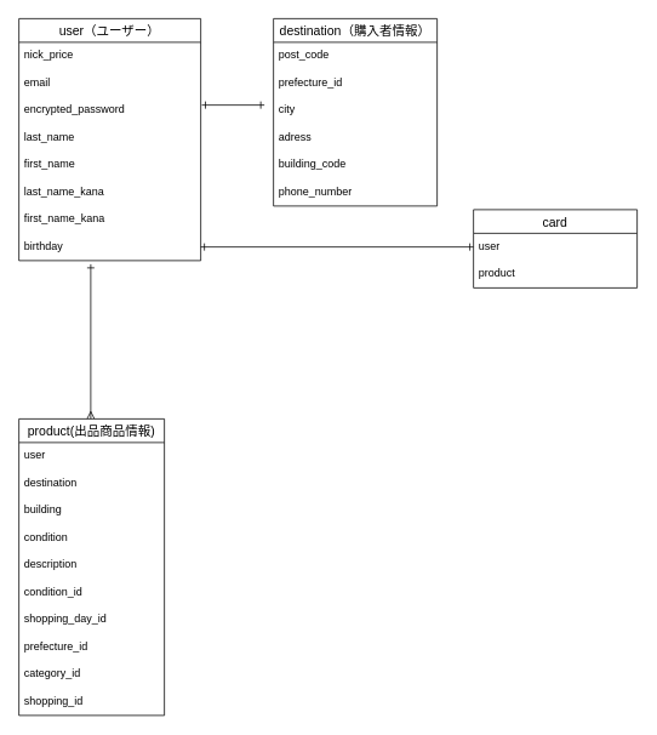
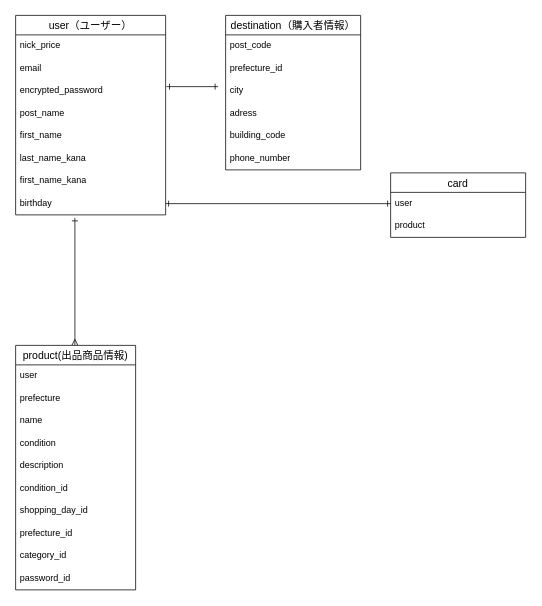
  <mxCell id="0" />
  <mxCell id="1" parent="0" />
  <mxCell id="2" value="user（ユーザー）" style="swimlane;fontStyle=0;childLayout=stackLayout;horizontal=1;startSize=26;horizontalStack=0;resizeParent=1;resizeParentMax=0;resizeLast=0;collapsible=1;marginBottom=0;align=center;fontSize=14;rounded=0;" parent="1" vertex="1"><mxGeometry x="20" y="20" width="200" height="266" as="geometry" /></mxCell>
  <mxCell id="3" value="nick_price " style="text;strokeColor=none;fillColor=none;spacingLeft=4;spacingRight=4;overflow=hidden;rotatable=0;points=[[0,0.5],[1,0.5]];portConstraint=eastwest;fontSize=12;rounded=0;" parent="2" vertex="1"><mxGeometry y="26" width="200" height="30" as="geometry" /></mxCell>
  <mxCell id="4" value="email" style="text;strokeColor=none;fillColor=none;spacingLeft=4;spacingRight=4;overflow=hidden;rotatable=0;points=[[0,0.5],[1,0.5]];portConstraint=eastwest;fontSize=12;rounded=0;" parent="2" vertex="1"><mxGeometry y="56" width="200" height="30" as="geometry" /></mxCell>
  <mxCell id="5" value="encrypted_password" style="text;strokeColor=none;fillColor=none;spacingLeft=4;spacingRight=4;overflow=hidden;rotatable=0;points=[[0,0.5],[1,0.5]];portConstraint=eastwest;fontSize=12;rounded=0;" parent="2" vertex="1"><mxGeometry y="86" width="200" height="30" as="geometry" /></mxCell>
- <mxCell id="6" value="last_name" style="text;strokeColor=none;fillColor=none;spacingLeft=4;spacingRight=4;overflow=hidden;rotatable=0;points=[[0,0.5],[1,0.5]];portConstraint=eastwest;fontSize=12;" vertex="1" parent="2"><mxGeometry y="116" width="200" height="30" as="geometry" /></mxCell>
+ <mxCell id="6" value="post_name" style="text;strokeColor=none;fillColor=none;spacingLeft=4;spacingRight=4;overflow=hidden;rotatable=0;points=[[0,0.5],[1,0.5]];portConstraint=eastwest;fontSize=12;" vertex="1" parent="2"><mxGeometry y="116" width="200" height="30" as="geometry" /></mxCell>
  <mxCell id="7" value="first_name" style="text;strokeColor=none;fillColor=none;spacingLeft=4;spacingRight=4;overflow=hidden;rotatable=0;points=[[0,0.5],[1,0.5]];portConstraint=eastwest;fontSize=12;" vertex="1" parent="2"><mxGeometry y="146" width="200" height="30" as="geometry" /></mxCell>
  <mxCell id="8" value="last_name_kana" style="text;strokeColor=none;fillColor=none;spacingLeft=4;spacingRight=4;overflow=hidden;rotatable=0;points=[[0,0.5],[1,0.5]];portConstraint=eastwest;fontSize=12;" vertex="1" parent="2"><mxGeometry y="176" width="200" height="30" as="geometry" /></mxCell>
  <mxCell id="9" value="first_name_kana" style="text;strokeColor=none;fillColor=none;spacingLeft=4;spacingRight=4;overflow=hidden;rotatable=0;points=[[0,0.5],[1,0.5]];portConstraint=eastwest;fontSize=12;" vertex="1" parent="2"><mxGeometry y="206" width="200" height="30" as="geometry" /></mxCell>
  <mxCell id="10" value="birthday" style="text;strokeColor=none;fillColor=none;spacingLeft=4;spacingRight=4;overflow=hidden;rotatable=0;points=[[0,0.5],[1,0.5]];portConstraint=eastwest;fontSize=12;rounded=0;" parent="2" vertex="1"><mxGeometry y="236" width="200" height="30" as="geometry" /></mxCell>
  <mxCell id="11" style="edgeStyle=none;html=1;entryX=0.395;entryY=1.133;entryDx=0;entryDy=0;entryPerimeter=0;startArrow=ERmany;startFill=0;endArrow=ERone;endFill=0;" parent="1" target="10" edge="1"><mxGeometry relative="1" as="geometry"><mxPoint x="99" y="460" as="sourcePoint" /></mxGeometry></mxCell>
  <mxCell id="12" value="product(出品商品情報)" style="swimlane;fontStyle=0;childLayout=stackLayout;horizontal=1;startSize=26;horizontalStack=0;resizeParent=1;resizeParentMax=0;resizeLast=0;collapsible=1;marginBottom=0;align=center;fontSize=14;rounded=0;strokeColor=default;direction=east;perimeterSpacing=0;" parent="1" vertex="1"><mxGeometry x="20" y="460" width="160" height="326" as="geometry" /></mxCell>
  <mxCell id="13" value="user" style="text;strokeColor=none;fillColor=none;spacingLeft=4;spacingRight=4;overflow=hidden;rotatable=0;points=[[0,0.5],[1,0.5]];portConstraint=eastwest;fontSize=12;rounded=0;" parent="12" vertex="1"><mxGeometry y="26" width="160" height="30" as="geometry" /></mxCell>
- <mxCell id="14" value="destination" style="text;strokeColor=none;fillColor=none;spacingLeft=4;spacingRight=4;overflow=hidden;rotatable=0;points=[[0,0.5],[1,0.5]];portConstraint=eastwest;fontSize=12;" vertex="1" parent="12"><mxGeometry y="56" width="160" height="30" as="geometry" /></mxCell>
- <mxCell id="15" value="building" style="text;strokeColor=none;fillColor=none;spacingLeft=4;spacingRight=4;overflow=hidden;rotatable=0;points=[[0,0.5],[1,0.5]];portConstraint=eastwest;fontSize=12;rounded=0;" parent="12" vertex="1"><mxGeometry y="86" width="160" height="30" as="geometry" /></mxCell>
+ <mxCell id="14" value="prefecture" style="text;strokeColor=none;fillColor=none;spacingLeft=4;spacingRight=4;overflow=hidden;rotatable=0;points=[[0,0.5],[1,0.5]];portConstraint=eastwest;fontSize=12;" vertex="1" parent="12"><mxGeometry y="56" width="160" height="30" as="geometry" /></mxCell>
+ <mxCell id="15" value="name" style="text;strokeColor=none;fillColor=none;spacingLeft=4;spacingRight=4;overflow=hidden;rotatable=0;points=[[0,0.5],[1,0.5]];portConstraint=eastwest;fontSize=12;rounded=0;" parent="12" vertex="1"><mxGeometry y="86" width="160" height="30" as="geometry" /></mxCell>
  <mxCell id="16" value="condition" style="text;strokeColor=none;fillColor=none;spacingLeft=4;spacingRight=4;overflow=hidden;rotatable=0;points=[[0,0.5],[1,0.5]];portConstraint=eastwest;fontSize=12;rounded=0;" parent="12" vertex="1"><mxGeometry y="116" width="160" height="30" as="geometry" /></mxCell>
  <mxCell id="17" value="description&#10;" style="text;strokeColor=none;fillColor=none;spacingLeft=4;spacingRight=4;overflow=hidden;rotatable=0;points=[[0,0.5],[1,0.5]];portConstraint=eastwest;fontSize=12;" parent="12" vertex="1"><mxGeometry y="146" width="160" height="30" as="geometry" /></mxCell>
  <mxCell id="18" value="condition_id" style="text;strokeColor=none;fillColor=none;spacingLeft=4;spacingRight=4;overflow=hidden;rotatable=0;points=[[0,0.5],[1,0.5]];portConstraint=eastwest;fontSize=12;" vertex="1" parent="12"><mxGeometry y="176" width="160" height="30" as="geometry" /></mxCell>
  <mxCell id="19" value="shopping_day_id" style="text;strokeColor=none;fillColor=none;spacingLeft=4;spacingRight=4;overflow=hidden;rotatable=0;points=[[0,0.5],[1,0.5]];portConstraint=eastwest;fontSize=12;rounded=0;" parent="12" vertex="1"><mxGeometry y="206" width="160" height="30" as="geometry" /></mxCell>
  <mxCell id="20" value="prefecture_id" style="text;strokeColor=none;fillColor=none;spacingLeft=4;spacingRight=4;overflow=hidden;rotatable=0;points=[[0,0.5],[1,0.5]];portConstraint=eastwest;fontSize=12;rounded=0;" parent="12" vertex="1"><mxGeometry y="236" width="160" height="30" as="geometry" /></mxCell>
  <mxCell id="21" value="category_id" style="text;strokeColor=none;fillColor=none;spacingLeft=4;spacingRight=4;overflow=hidden;rotatable=0;points=[[0,0.5],[1,0.5]];portConstraint=eastwest;fontSize=12;rounded=0;" parent="12" vertex="1"><mxGeometry y="266" width="160" height="30" as="geometry" /></mxCell>
- <mxCell id="22" value="shopping_id" style="text;strokeColor=none;fillColor=none;spacingLeft=4;spacingRight=4;overflow=hidden;rotatable=0;points=[[0,0.5],[1,0.5]];portConstraint=eastwest;fontSize=12;rounded=0;" parent="12" vertex="1"><mxGeometry y="296" width="160" height="30" as="geometry" /></mxCell>
+ <mxCell id="22" value="password_id" style="text;strokeColor=none;fillColor=none;spacingLeft=4;spacingRight=4;overflow=hidden;rotatable=0;points=[[0,0.5],[1,0.5]];portConstraint=eastwest;fontSize=12;rounded=0;" parent="12" vertex="1"><mxGeometry y="296" width="160" height="30" as="geometry" /></mxCell>
  <mxCell id="23" value="destination（購入者情報）" style="swimlane;fontStyle=0;childLayout=stackLayout;horizontal=1;startSize=26;horizontalStack=0;resizeParent=1;resizeParentMax=0;resizeLast=0;collapsible=1;marginBottom=0;align=center;fontSize=14;rounded=0;" parent="1" vertex="1"><mxGeometry x="300" y="20" width="180" height="206" as="geometry" /></mxCell>
  <mxCell id="24" value="post_code" style="text;strokeColor=none;fillColor=none;spacingLeft=4;spacingRight=4;overflow=hidden;rotatable=0;points=[[0,0.5],[1,0.5]];portConstraint=eastwest;fontSize=12;rounded=0;" parent="23" vertex="1"><mxGeometry y="26" width="180" height="30" as="geometry" /></mxCell>
  <mxCell id="25" value="prefecture_id" style="text;strokeColor=none;fillColor=none;spacingLeft=4;spacingRight=4;overflow=hidden;rotatable=0;points=[[0,0.5],[1,0.5]];portConstraint=eastwest;fontSize=12;rounded=0;" parent="23" vertex="1"><mxGeometry y="56" width="180" height="30" as="geometry" /></mxCell>
  <mxCell id="26" value="city" style="text;strokeColor=none;fillColor=none;spacingLeft=4;spacingRight=4;overflow=hidden;rotatable=0;points=[[0,0.5],[1,0.5]];portConstraint=eastwest;fontSize=12;rounded=0;" parent="23" vertex="1"><mxGeometry y="86" width="180" height="30" as="geometry" /></mxCell>
  <mxCell id="27" value="adress" style="text;strokeColor=none;fillColor=none;spacingLeft=4;spacingRight=4;overflow=hidden;rotatable=0;points=[[0,0.5],[1,0.5]];portConstraint=eastwest;fontSize=12;rounded=0;" parent="23" vertex="1"><mxGeometry y="116" width="180" height="30" as="geometry" /></mxCell>
  <mxCell id="28" value="building_code" style="text;strokeColor=none;fillColor=none;spacingLeft=4;spacingRight=4;overflow=hidden;rotatable=0;points=[[0,0.5],[1,0.5]];portConstraint=eastwest;fontSize=12;rounded=0;" parent="23" vertex="1"><mxGeometry y="146" width="180" height="30" as="geometry" /></mxCell>
  <mxCell id="29" value="phone_number" style="text;strokeColor=none;fillColor=none;spacingLeft=4;spacingRight=4;overflow=hidden;rotatable=0;points=[[0,0.5],[1,0.5]];portConstraint=eastwest;fontSize=12;rounded=0;" parent="23" vertex="1"><mxGeometry y="176" width="180" height="30" as="geometry" /></mxCell>
  <mxCell id="30" style="edgeStyle=none;html=1;exitX=1.006;exitY=0.3;exitDx=0;exitDy=0;startArrow=ERone;startFill=0;endArrow=ERone;endFill=0;exitPerimeter=0;" parent="1" source="5" edge="1"><mxGeometry relative="1" as="geometry"><mxPoint x="290" y="115" as="targetPoint" /></mxGeometry></mxCell>
  <mxCell id="31" value="card" style="swimlane;fontStyle=0;childLayout=stackLayout;horizontal=1;startSize=26;horizontalStack=0;resizeParent=1;resizeParentMax=0;resizeLast=0;collapsible=1;marginBottom=0;align=center;fontSize=14;strokeColor=default;" parent="1" vertex="1"><mxGeometry x="520" y="230" width="180" height="86" as="geometry" /></mxCell>
  <mxCell id="32" value="user" style="text;strokeColor=none;fillColor=none;spacingLeft=4;spacingRight=4;overflow=hidden;rotatable=0;points=[[0,0.5],[1,0.5]];portConstraint=eastwest;fontSize=12;" parent="31" vertex="1"><mxGeometry y="26" width="180" height="30" as="geometry" /></mxCell>
  <mxCell id="33" value="product" style="text;strokeColor=none;fillColor=none;spacingLeft=4;spacingRight=4;overflow=hidden;rotatable=0;points=[[0,0.5],[1,0.5]];portConstraint=eastwest;fontSize=12;" vertex="1" parent="31"><mxGeometry y="56" width="180" height="30" as="geometry" /></mxCell>
  <mxCell id="34" style="edgeStyle=none;html=1;exitX=1;exitY=0.5;exitDx=0;exitDy=0;entryX=0;entryY=0.5;entryDx=0;entryDy=0;startArrow=ERone;startFill=0;endArrow=ERone;endFill=0;" edge="1" parent="1" source="10" target="32"><mxGeometry relative="1" as="geometry"><mxPoint x="526.94" y="241.01" as="targetPoint" /></mxGeometry></mxCell>
